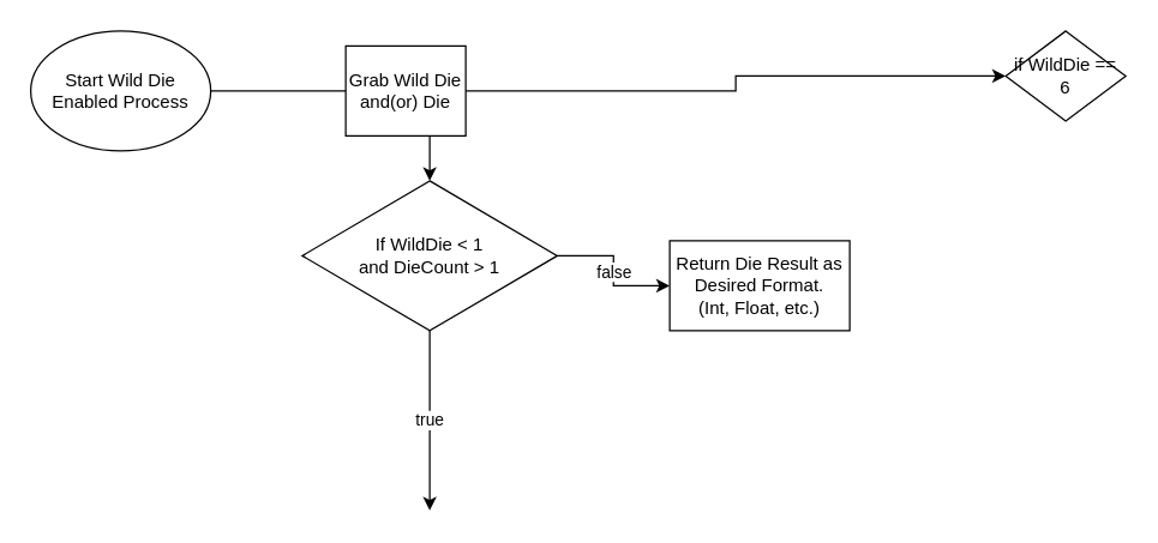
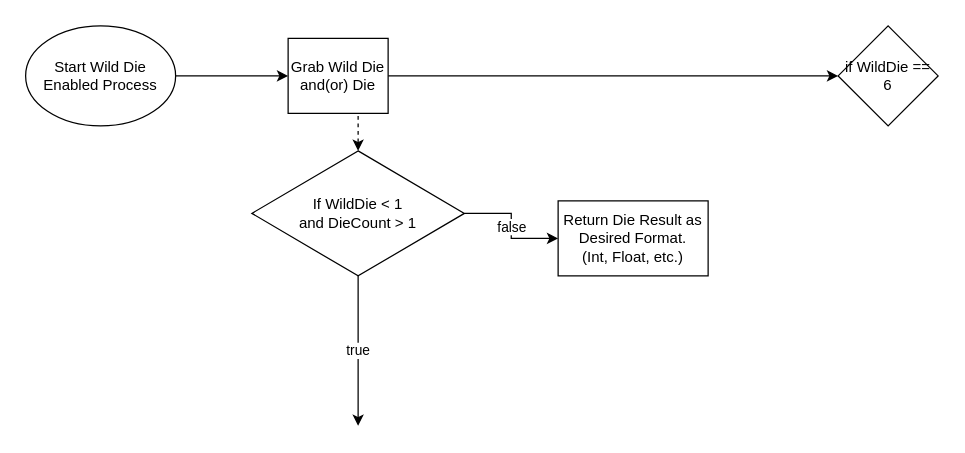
  <mxCell id="0" />
  <mxCell id="1" parent="0" />
- <mxCell id="2" style="edgeStyle=orthogonalEdgeStyle;rounded=0;orthogonalLoop=1;jettySize=auto;html=1;exitX=1;exitY=0.5;exitDx=0;exitDy=0;endArrow=none;" edge="1" parent="1" source="3" target="7"><mxGeometry relative="1" as="geometry"><mxPoint x="220" y="60" as="targetPoint" /></mxGeometry></mxCell>
+ <mxCell id="2" style="edgeStyle=orthogonalEdgeStyle;rounded=0;orthogonalLoop=1;jettySize=auto;html=1;exitX=1;exitY=0.5;exitDx=0;exitDy=0;" edge="1" parent="1" source="3" target="7"><mxGeometry relative="1" as="geometry"><mxPoint x="220" y="60" as="targetPoint" /></mxGeometry></mxCell>
  <mxCell id="3" value="Start Wild Die Enabled Process" style="ellipse;whiteSpace=wrap;html=1;" vertex="1" parent="1"><mxGeometry x="20" y="20" width="120" height="80" as="geometry" /></mxCell>
- <mxCell id="4" value="if WildDie == 6" style="rhombus;whiteSpace=wrap;html=1;" vertex="1" parent="1"><mxGeometry x="670" y="20" width="80" height="60" as="geometry" /></mxCell>
- <mxCell id="5" style="edgeStyle=orthogonalEdgeStyle;rounded=0;orthogonalLoop=1;jettySize=auto;html=1;exitX=0.5;exitY=1;exitDx=0;exitDy=0;entryX=0.5;entryY=0;entryDx=0;entryDy=0;" edge="1" parent="1" source="7" target="10"><mxGeometry relative="1" as="geometry" /></mxCell>
+ <mxCell id="4" value="if WildDie == 6" style="rhombus;whiteSpace=wrap;html=1;" vertex="1" parent="1"><mxGeometry x="670" y="20" width="80" height="80" as="geometry" /></mxCell>
+ <mxCell id="5" style="edgeStyle=orthogonalEdgeStyle;rounded=0;orthogonalLoop=1;jettySize=auto;html=1;exitX=0.5;exitY=1;exitDx=0;exitDy=0;entryX=0.5;entryY=0;entryDx=0;entryDy=0;dashed=1;" edge="1" parent="1" source="7" target="10"><mxGeometry relative="1" as="geometry" /></mxCell>
  <mxCell id="6" style="edgeStyle=orthogonalEdgeStyle;rounded=0;orthogonalLoop=1;jettySize=auto;html=1;exitX=1;exitY=0.5;exitDx=0;exitDy=0;" edge="1" parent="1" source="7" target="4"><mxGeometry relative="1" as="geometry" /></mxCell>
  <mxCell id="7" value="Grab Wild Die and(or) Die" style="whiteSpace=wrap;html=1;" vertex="1" parent="1"><mxGeometry x="230" y="30" width="80" height="60" as="geometry" /></mxCell>
  <mxCell id="8" value="false" style="edgeStyle=orthogonalEdgeStyle;rounded=0;orthogonalLoop=1;jettySize=auto;html=1;exitX=1;exitY=0.5;exitDx=0;exitDy=0;entryX=0;entryY=0.5;entryDx=0;entryDy=0;" edge="1" parent="1" source="10" target="11"><mxGeometry relative="1" as="geometry"><mxPoint x="436" y="190" as="targetPoint" /></mxGeometry></mxCell>
  <mxCell id="9" value="true" style="edgeStyle=orthogonalEdgeStyle;rounded=0;orthogonalLoop=1;jettySize=auto;html=1;exitX=0.5;exitY=1;exitDx=0;exitDy=0;" edge="1" parent="1" source="10"><mxGeometry relative="1" as="geometry"><mxPoint x="286" y="340" as="targetPoint" /></mxGeometry></mxCell>
  <mxCell id="10" value="If WildDie &amp;lt; 1&lt;br&gt;and DieCount &amp;gt; 1" style="rhombus;whiteSpace=wrap;html=1;" vertex="1" parent="1"><mxGeometry x="201" y="120" width="170" height="100" as="geometry" /></mxCell>
  <mxCell id="11" value="Return Die Result as Desired Format.&lt;br&gt;(Int, Float, etc.)" style="whiteSpace=wrap;html=1;" vertex="1" parent="1"><mxGeometry x="446" y="160" width="120" height="60" as="geometry" /></mxCell>
